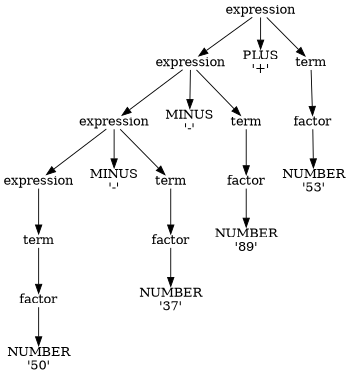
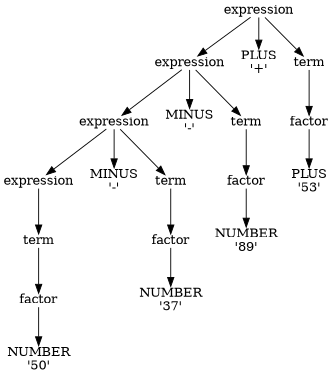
  digraph {
    node [shape=plain]
    n1 [label=expression]
    n2 [label=expression]
    n3 [label="PLUS\n'+'"]
    n4 [label=term]
    n5 [label=expression]
    n6 [label="MINUS\n'-'"]
    n7 [label=term]
    n8 [label=factor]
    n9 [label=expression]
    n10 [label="MINUS\n'-'"]
    n11 [label=term]
    n12 [label=factor]
    n13 [label=term]
    n14 [label=factor]
    n15 [label=factor]
    n16 [label="NUMBER\n'50'"]
    n17 [label="NUMBER\n'37'"]
    n18 [label="NUMBER\n'89'"]
-   n19 [label="NUMBER\n'53'"]
+   n19 [label="PLUS\n'53'"]
    n1 -> n2
    n1 -> n3
    n1 -> n4
    n2 -> n5
    n2 -> n6
    n2 -> n7
    n4 -> n8
    n5 -> n9
    n5 -> n10
    n5 -> n11
    n7 -> n12
    n8 -> n19
    n9 -> n13
    n11 -> n14
    n12 -> n18
    n13 -> n15
    n14 -> n17
    n15 -> n16
  }
